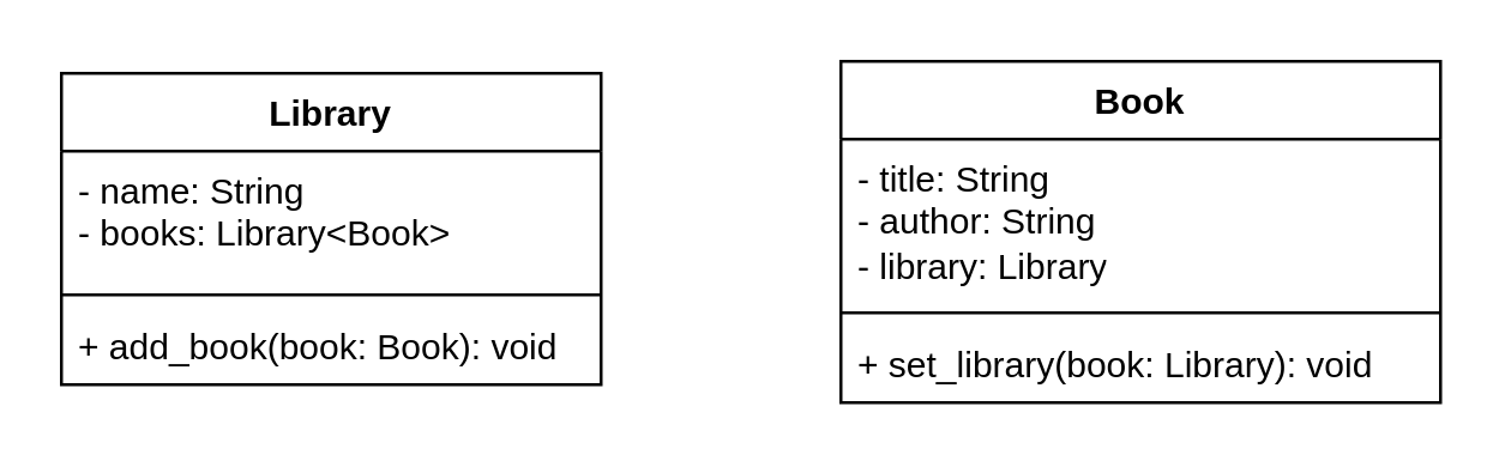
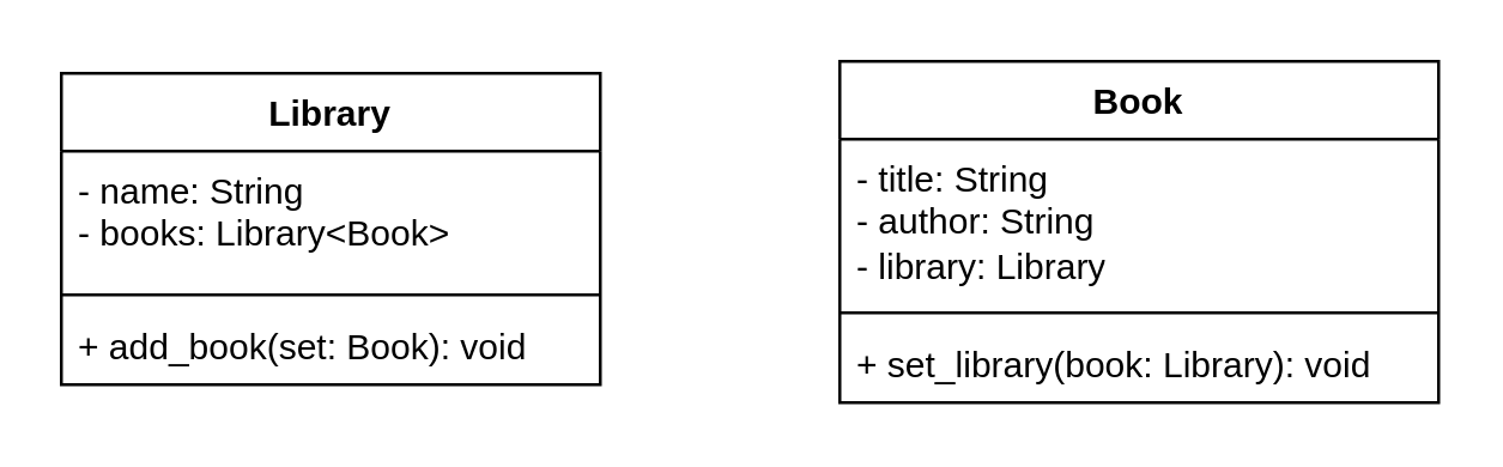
  <mxCell id="0" />
  <mxCell id="1" parent="0" />
  <mxCell id="2" value="Library" style="swimlane;fontStyle=1;align=center;verticalAlign=top;childLayout=stackLayout;horizontal=1;startSize=26;horizontalStack=0;resizeParent=1;resizeParentMax=0;resizeLast=0;collapsible=1;marginBottom=0;whiteSpace=wrap;html=1;" vertex="1" parent="1"><mxGeometry x="20" y="24" width="180" height="104" as="geometry" /></mxCell>
  <mxCell id="3" value="- name: String&lt;div&gt;- books: Library&amp;lt;Book&amp;gt;&lt;/div&gt;" style="text;strokeColor=none;fillColor=none;align=left;verticalAlign=top;spacingLeft=4;spacingRight=4;overflow=hidden;rotatable=0;points=[[0,0.5],[1,0.5]];portConstraint=eastwest;whiteSpace=wrap;html=1;" vertex="1" parent="2"><mxGeometry y="26" width="180" height="44" as="geometry" /></mxCell>
  <mxCell id="4" value="" style="line;strokeWidth=1;fillColor=none;align=left;verticalAlign=middle;spacingTop=-1;spacingLeft=3;spacingRight=3;rotatable=0;labelPosition=right;points=[];portConstraint=eastwest;strokeColor=inherit;" vertex="1" parent="2"><mxGeometry y="70" width="180" height="8" as="geometry" /></mxCell>
- <mxCell id="5" value="+ add_book(book: Book): void" style="text;strokeColor=none;fillColor=none;align=left;verticalAlign=top;spacingLeft=4;spacingRight=4;overflow=hidden;rotatable=0;points=[[0,0.5],[1,0.5]];portConstraint=eastwest;whiteSpace=wrap;html=1;" vertex="1" parent="2"><mxGeometry y="78" width="180" height="26" as="geometry" /></mxCell>
+ <mxCell id="5" value="+ add_book(set: Book): void" style="text;strokeColor=none;fillColor=none;align=left;verticalAlign=top;spacingLeft=4;spacingRight=4;overflow=hidden;rotatable=0;points=[[0,0.5],[1,0.5]];portConstraint=eastwest;whiteSpace=wrap;html=1;" vertex="1" parent="2"><mxGeometry y="78" width="180" height="26" as="geometry" /></mxCell>
  <mxCell id="6" value="Book" style="swimlane;fontStyle=1;align=center;verticalAlign=top;childLayout=stackLayout;horizontal=1;startSize=26;horizontalStack=0;resizeParent=1;resizeParentMax=0;resizeLast=0;collapsible=1;marginBottom=0;whiteSpace=wrap;html=1;" vertex="1" parent="1"><mxGeometry x="280" y="20" width="200" height="114" as="geometry" /></mxCell>
  <mxCell id="7" value="- title: String&lt;div&gt;- author: String&lt;/div&gt;&lt;div&gt;- library: Library&lt;/div&gt;" style="text;strokeColor=none;fillColor=none;align=left;verticalAlign=top;spacingLeft=4;spacingRight=4;overflow=hidden;rotatable=0;points=[[0,0.5],[1,0.5]];portConstraint=eastwest;whiteSpace=wrap;html=1;" vertex="1" parent="6"><mxGeometry y="26" width="200" height="54" as="geometry" /></mxCell>
  <mxCell id="8" value="" style="line;strokeWidth=1;fillColor=none;align=left;verticalAlign=middle;spacingTop=-1;spacingLeft=3;spacingRight=3;rotatable=0;labelPosition=right;points=[];portConstraint=eastwest;strokeColor=inherit;" vertex="1" parent="6"><mxGeometry y="80" width="200" height="8" as="geometry" /></mxCell>
  <mxCell id="9" value="+ set_library(book: Library): void" style="text;strokeColor=none;fillColor=none;align=left;verticalAlign=top;spacingLeft=4;spacingRight=4;overflow=hidden;rotatable=0;points=[[0,0.5],[1,0.5]];portConstraint=eastwest;whiteSpace=wrap;html=1;" vertex="1" parent="6"><mxGeometry y="88" width="200" height="26" as="geometry" /></mxCell>
